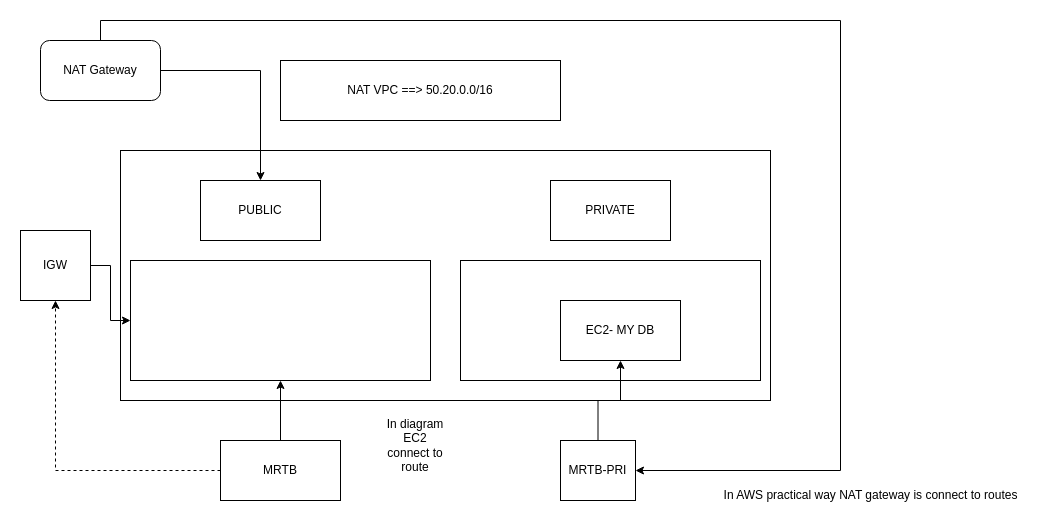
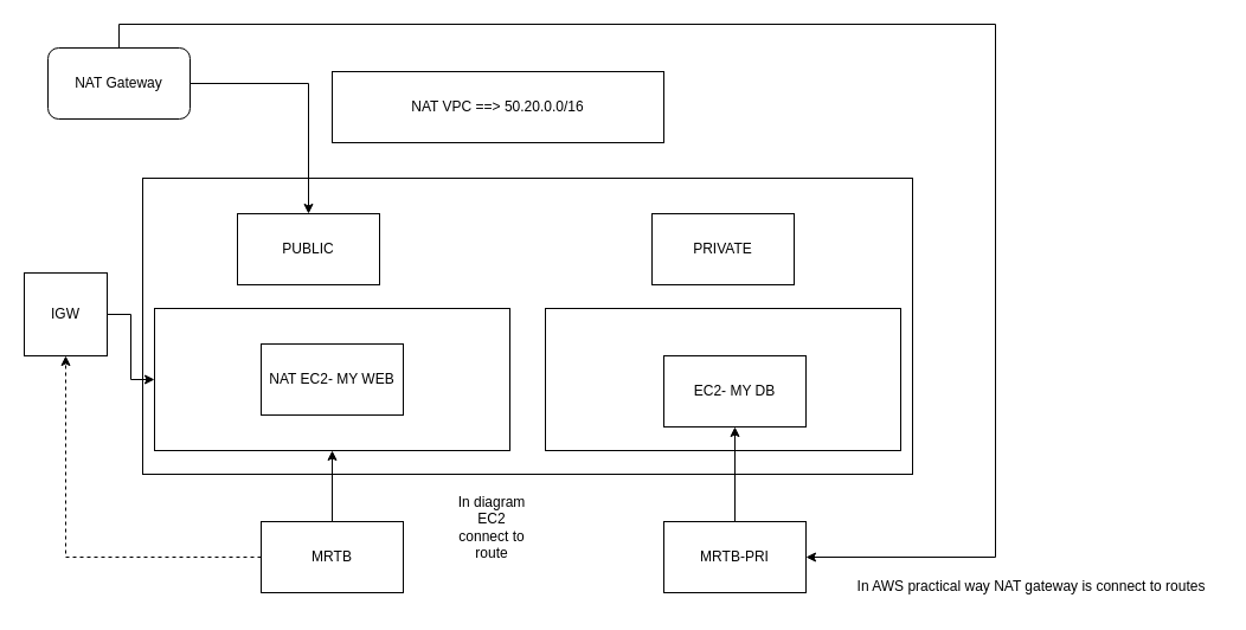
  <mxCell id="0" />
  <mxCell id="1" parent="0" />
  <mxCell id="2" value="NAT VPC ==&amp;gt; 50.20.0.0/16" style="rounded=0;whiteSpace=wrap;html=1;" parent="1" vertex="1"><mxGeometry x="280" y="60" width="280" height="60" as="geometry" /></mxCell>
  <mxCell id="3" value="" style="rounded=0;whiteSpace=wrap;html=1;" parent="1" vertex="1"><mxGeometry x="120" y="150" width="650" height="250" as="geometry" /></mxCell>
  <mxCell id="4" value="PUBLIC" style="rounded=0;whiteSpace=wrap;html=1;" parent="1" vertex="1"><mxGeometry x="200" y="180" width="120" height="60" as="geometry" /></mxCell>
  <mxCell id="5" value="PRIVATE" style="rounded=0;whiteSpace=wrap;html=1;" parent="1" vertex="1"><mxGeometry x="550" y="180" width="120" height="60" as="geometry" /></mxCell>
  <mxCell id="6" value="" style="rounded=0;whiteSpace=wrap;html=1;" parent="1" vertex="1"><mxGeometry x="130" y="260" width="300" height="120" as="geometry" /></mxCell>
  <mxCell id="7" value="" style="rounded=0;whiteSpace=wrap;html=1;" parent="1" vertex="1"><mxGeometry x="460" y="260" width="300" height="120" as="geometry" /></mxCell>
  <mxCell id="8" style="edgeStyle=orthogonalEdgeStyle;rounded=0;orthogonalLoop=1;jettySize=auto;html=1;" parent="1" source="9" target="6" edge="1"><mxGeometry relative="1" as="geometry" /></mxCell>
  <mxCell id="9" value="IGW" style="whiteSpace=wrap;html=1;aspect=fixed;" parent="1" vertex="1"><mxGeometry y="230" width="70" height="70" as="geometry" x="20" /></mxCell>
  <mxCell id="10" style="edgeStyle=orthogonalEdgeStyle;rounded=0;orthogonalLoop=1;jettySize=auto;html=1;entryX=0.5;entryY=1;entryDx=0;entryDy=0;dashed=1;" parent="1" source="12" target="9" edge="1"><mxGeometry relative="1" as="geometry" /></mxCell>
  <mxCell id="11" style="edgeStyle=orthogonalEdgeStyle;rounded=0;orthogonalLoop=1;jettySize=auto;html=1;" parent="1" source="12" target="6" edge="1"><mxGeometry relative="1" as="geometry" /></mxCell>
  <mxCell id="12" value="MRTB" style="rounded=0;whiteSpace=wrap;html=1;" parent="1" vertex="1"><mxGeometry x="220" y="440" width="120" height="60" as="geometry" /></mxCell>
  <mxCell id="13" style="edgeStyle=orthogonalEdgeStyle;rounded=0;orthogonalLoop=1;jettySize=auto;html=1;entryX=0.5;entryY=1;entryDx=0;entryDy=0;" parent="1" source="14" target="16" edge="1"><mxGeometry relative="1" as="geometry" /></mxCell>
- <mxCell id="14" value="MRTB-PRI" style="rounded=0;whiteSpace=wrap;html=1;" parent="1" vertex="1"><mxGeometry x="560" y="440" width="75" height="60" as="geometry" /></mxCell>
+ <mxCell id="14" value="MRTB-PRI" style="rounded=0;whiteSpace=wrap;html=1;" parent="1" vertex="1"><mxGeometry x="560" y="440" width="120" height="60" as="geometry" /></mxCell>
+ <mxCell id="15" value="NAT EC2- MY WEB" style="rounded=0;whiteSpace=wrap;html=1;" parent="1" vertex="1"><mxGeometry x="220" y="290" width="120" height="60" as="geometry" /></mxCell>
  <mxCell id="16" value="EC2- MY DB" style="rounded=0;whiteSpace=wrap;html=1;" parent="1" vertex="1"><mxGeometry x="560" y="300" width="120" height="60" as="geometry" /></mxCell>
  <mxCell id="17" style="edgeStyle=orthogonalEdgeStyle;rounded=0;orthogonalLoop=1;jettySize=auto;html=1;" edge="1" parent="1" source="19" target="4"><mxGeometry relative="1" as="geometry" /></mxCell>
  <mxCell id="18" style="edgeStyle=orthogonalEdgeStyle;rounded=0;orthogonalLoop=1;jettySize=auto;html=1;entryX=1;entryY=0.5;entryDx=0;entryDy=0;" edge="1" parent="1" source="19" target="14"><mxGeometry relative="1" as="geometry"><Array as="points"><mxPoint x="100" y="20" /><mxPoint x="840" y="20" /><mxPoint x="840" y="470" /></Array></mxGeometry></mxCell>
  <mxCell id="19" value="NAT Gateway" style="rounded=1;whiteSpace=wrap;html=1;" vertex="1" parent="1"><mxGeometry x="40" y="40" width="120" height="60" as="geometry" /></mxCell>
  <mxCell id="20" value="In diagram EC2 connect to route" style="text;html=1;align=center;verticalAlign=middle;whiteSpace=wrap;rounded=0;" vertex="1" parent="1"><mxGeometry x="385" y="430" width="60" height="30" as="geometry" /></mxCell>
  <mxCell id="21" value="In AWS practical way NAT gateway is connect to routes" style="text;html=1;align=center;verticalAlign=middle;resizable=0;points=[];autosize=1;strokeColor=none;fillColor=none;" vertex="1" parent="1"><mxGeometry x="710" y="480" width="320" height="30" as="geometry" /></mxCell>
